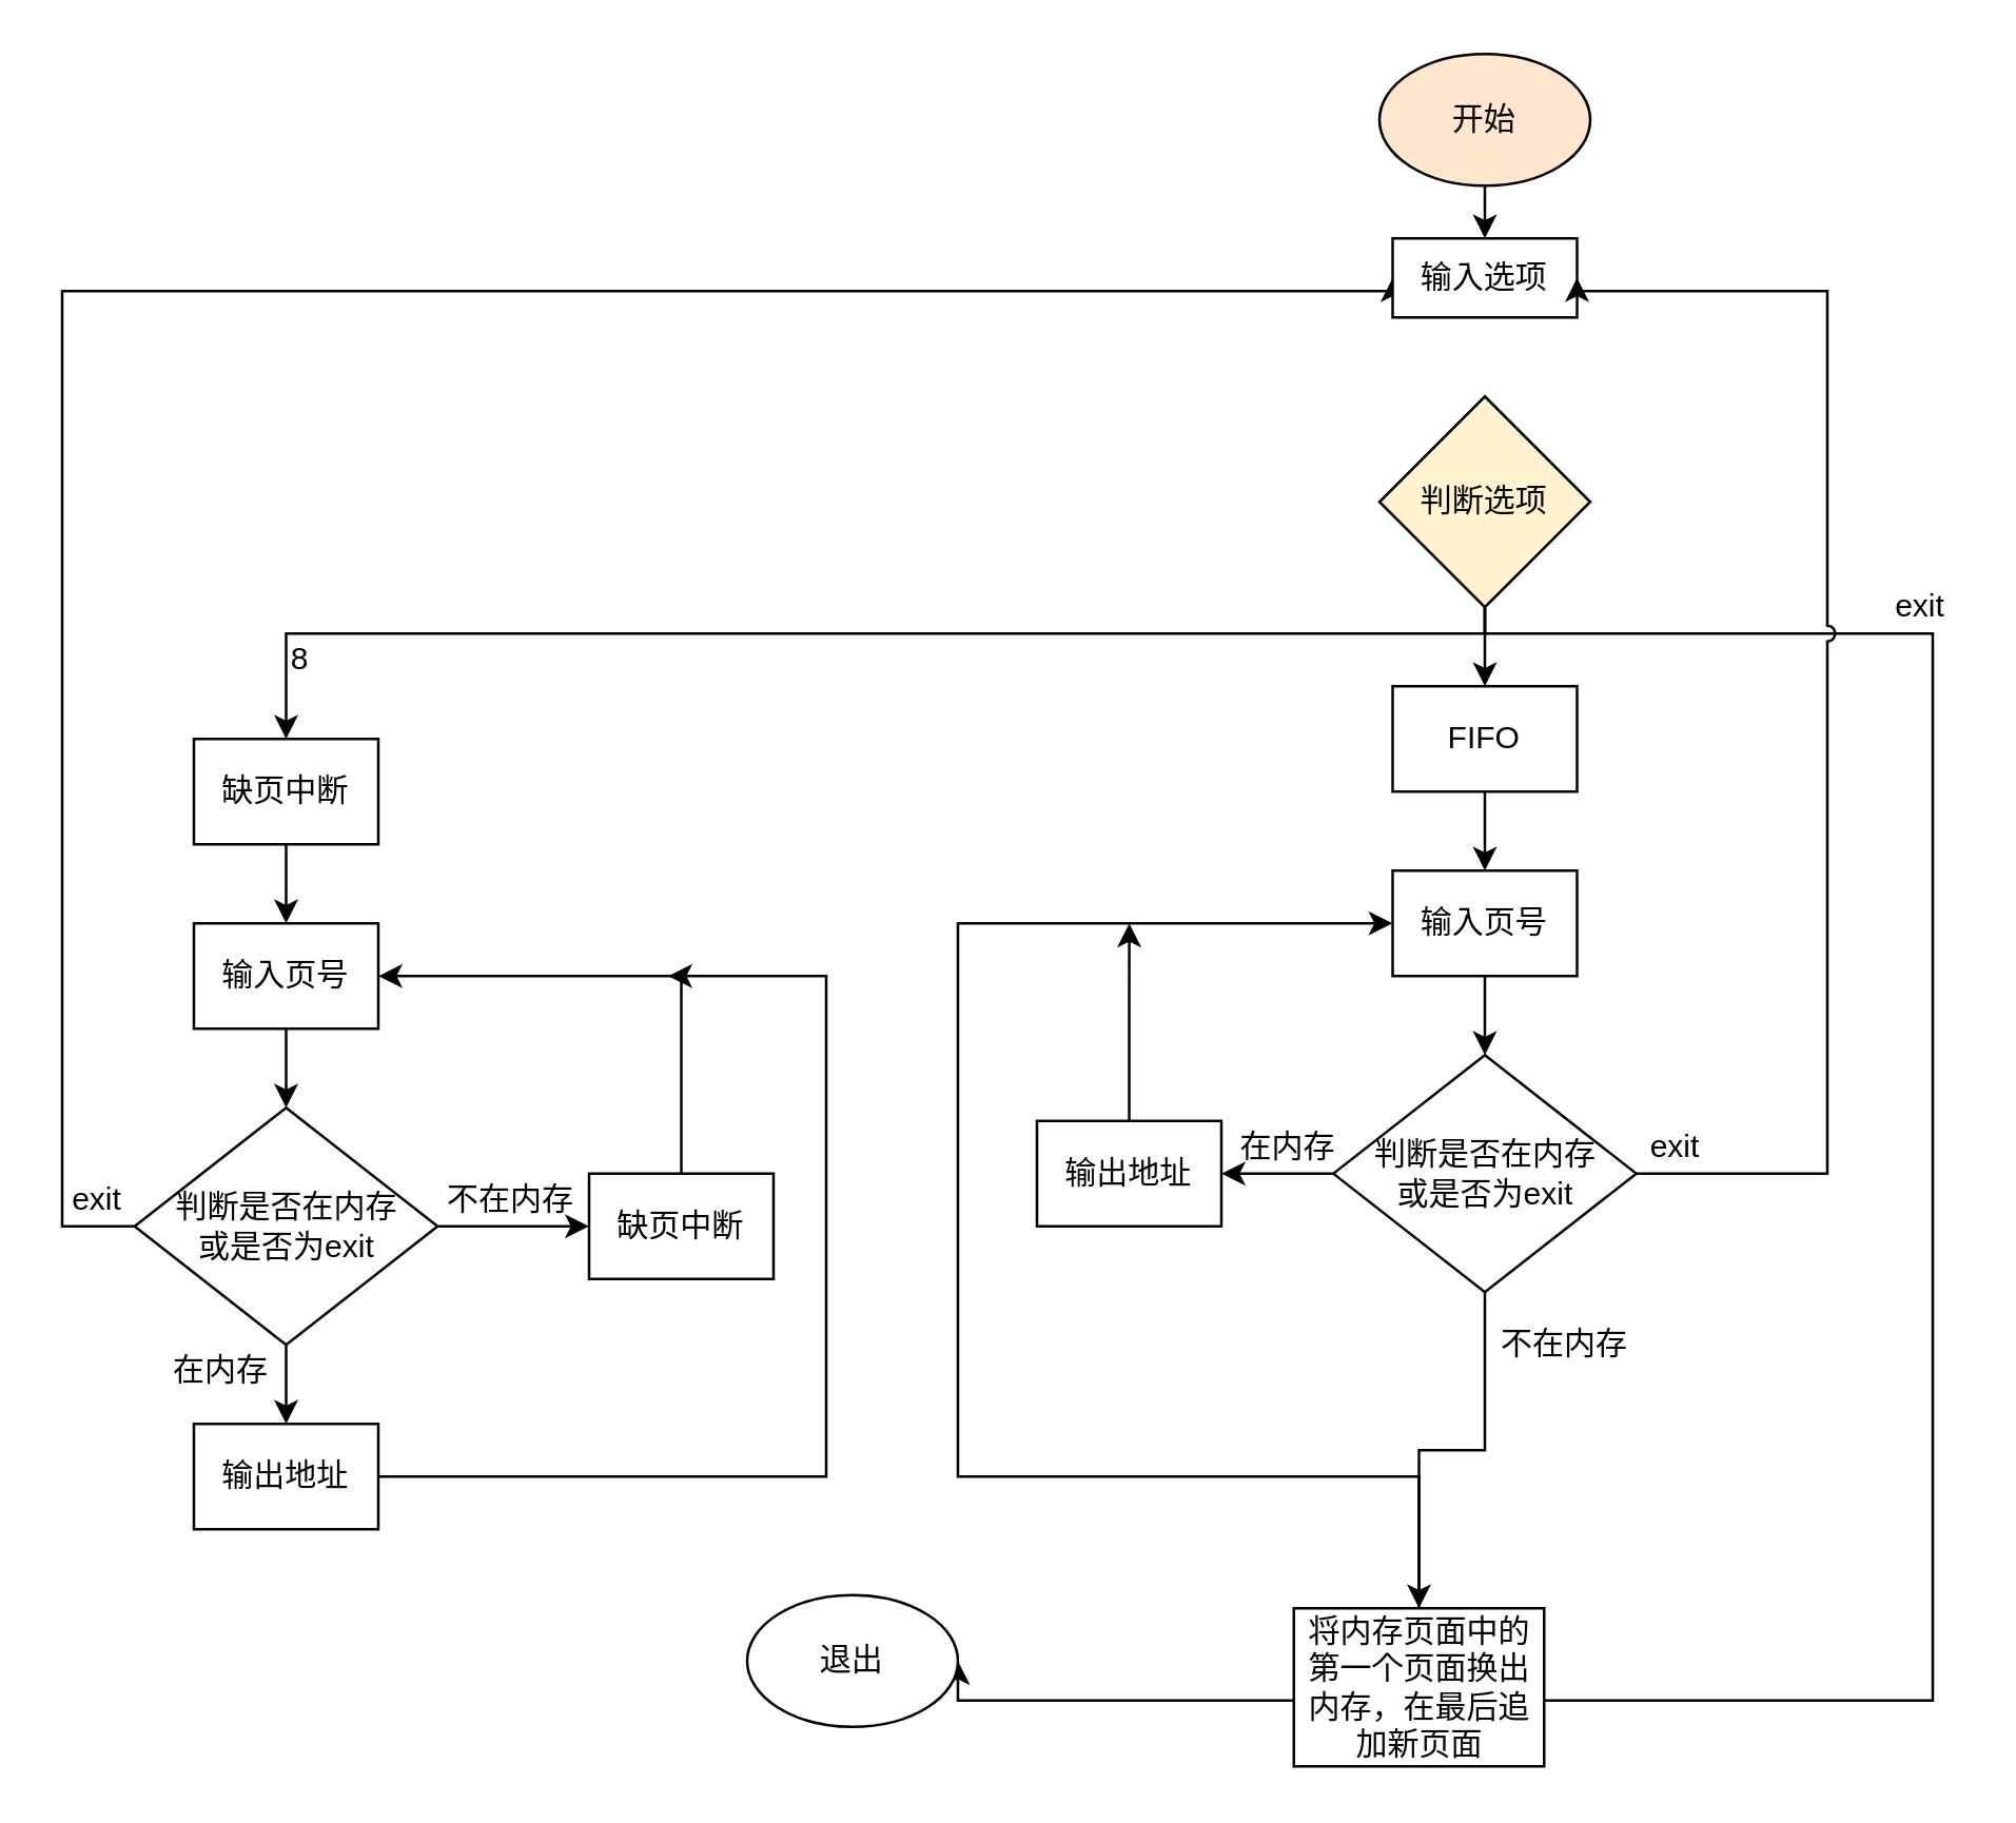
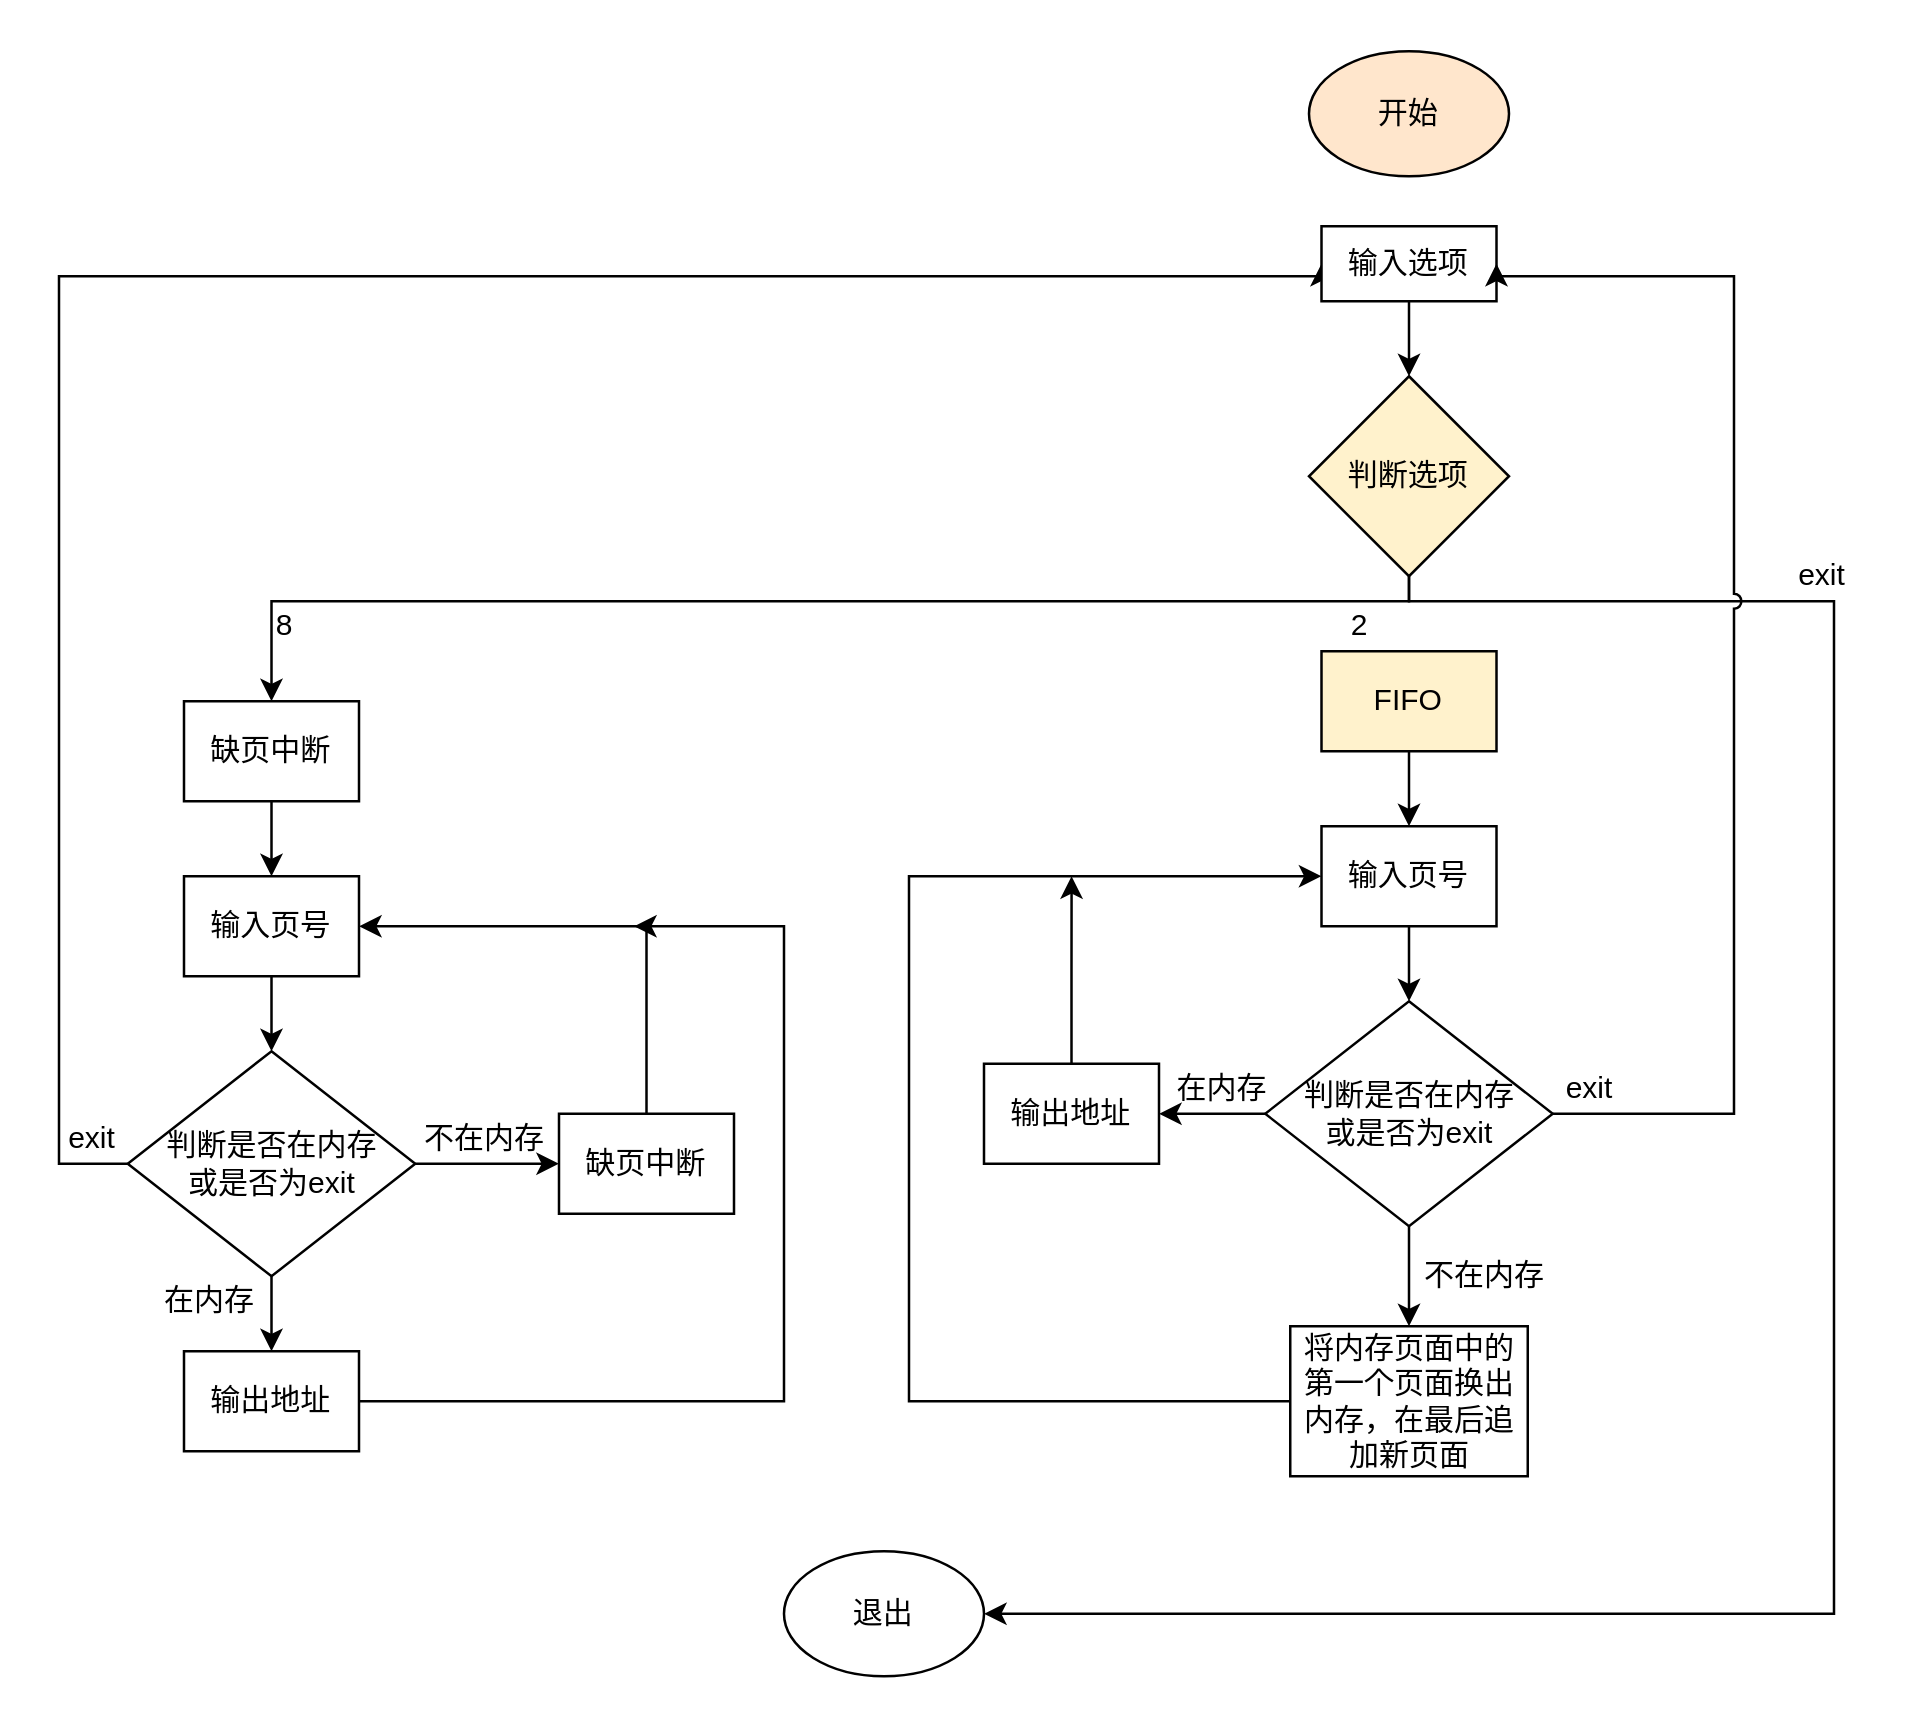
  <mxCell id="0" />
  <mxCell id="1" parent="0" />
- <mxCell id="2" style="edgeStyle=orthogonalEdgeStyle;rounded=0;orthogonalLoop=1;jettySize=auto;html=1;exitX=0.5;exitY=1;exitDx=0;exitDy=0;entryX=0.5;entryY=0;entryDx=0;entryDy=0;" edge="1" parent="1" source="3" target="26"><mxGeometry relative="1" as="geometry" /></mxCell>
  <mxCell id="3" value="开始" style="ellipse;whiteSpace=wrap;html=1;fillColor=#ffe6cc;" vertex="1" parent="1"><mxGeometry x="523" y="20" width="80" height="50" as="geometry" /></mxCell>
- <mxCell id="4" style="edgeStyle=orthogonalEdgeStyle;rounded=0;orthogonalLoop=1;jettySize=auto;html=1;exitX=0.5;exitY=1;exitDx=0;exitDy=0;entryX=0.5;entryY=0;entryDx=0;entryDy=0;" edge="1" parent="1" source="7" target="11"><mxGeometry relative="1" as="geometry" /></mxCell>
  <mxCell id="5" style="edgeStyle=orthogonalEdgeStyle;rounded=0;orthogonalLoop=1;jettySize=auto;html=1;exitX=0.5;exitY=1;exitDx=0;exitDy=0;entryX=0.5;entryY=0;entryDx=0;entryDy=0;" edge="1" parent="1" source="7" target="9"><mxGeometry relative="1" as="geometry"><Array as="points"><mxPoint x="563" y="240" /><mxPoint x="108" y="240" /></Array></mxGeometry></mxCell>
  <mxCell id="6" style="edgeStyle=orthogonalEdgeStyle;rounded=0;orthogonalLoop=1;jettySize=auto;html=1;exitX=0.5;exitY=1;exitDx=0;exitDy=0;entryX=1;entryY=0.5;entryDx=0;entryDy=0;" edge="1" parent="1" source="7" target="12"><mxGeometry relative="1" as="geometry"><Array as="points"><mxPoint x="563" y="240" /><mxPoint x="733" y="240" /><mxPoint x="733" y="645" /></Array></mxGeometry></mxCell>
  <mxCell id="7" value="判断选项" style="rhombus;whiteSpace=wrap;html=1;fillColor=#fff2cc;" vertex="1" parent="1"><mxGeometry x="523" y="150" width="80" height="80" as="geometry" /></mxCell>
  <mxCell id="8" style="edgeStyle=orthogonalEdgeStyle;rounded=0;orthogonalLoop=1;jettySize=auto;html=1;entryX=0.5;entryY=0;entryDx=0;entryDy=0;" edge="1" parent="1" source="9" target="20"><mxGeometry relative="1" as="geometry" /></mxCell>
  <mxCell id="9" value="缺页中断" style="rounded=0;whiteSpace=wrap;html=1;" vertex="1" parent="1"><mxGeometry x="73" y="280" width="70" height="40" as="geometry" /></mxCell>
  <mxCell id="10" style="edgeStyle=orthogonalEdgeStyle;rounded=0;orthogonalLoop=1;jettySize=auto;html=1;exitX=0.5;exitY=1;exitDx=0;exitDy=0;entryX=0.5;entryY=0;entryDx=0;entryDy=0;" edge="1" parent="1" source="11" target="31"><mxGeometry relative="1" as="geometry" /></mxCell>
- <mxCell id="11" value="FIFO" style="rounded=0;whiteSpace=wrap;html=1;" vertex="1" parent="1"><mxGeometry x="528" y="260" width="70" height="40" as="geometry" /></mxCell>
- <mxCell id="12" value="退出" style="ellipse;whiteSpace=wrap;html=1;" vertex="1" parent="1"><mxGeometry x="283" y="605" width="80" height="50" as="geometry" /></mxCell>
+ <mxCell id="11" value="FIFO" style="rounded=0;whiteSpace=wrap;html=1;fillColor=#fff2cc;" vertex="1" parent="1"><mxGeometry x="528" y="260" width="70" height="40" as="geometry" /></mxCell>
+ <mxCell id="12" value="退出" style="ellipse;whiteSpace=wrap;html=1;" vertex="1" parent="1"><mxGeometry x="313" y="620" width="80" height="50" as="geometry" /></mxCell>
  <mxCell id="13" style="edgeStyle=orthogonalEdgeStyle;rounded=0;orthogonalLoop=1;jettySize=auto;html=1;exitX=0.5;exitY=0;exitDx=0;exitDy=0;entryX=1;entryY=0.5;entryDx=0;entryDy=0;" edge="1" parent="1" source="14" target="20"><mxGeometry relative="1" as="geometry" /></mxCell>
  <mxCell id="14" value="缺页中断" style="rounded=0;whiteSpace=wrap;html=1;" vertex="1" parent="1"><mxGeometry x="223" y="445" width="70" height="40" as="geometry" /></mxCell>
  <mxCell id="15" style="edgeStyle=orthogonalEdgeStyle;rounded=0;orthogonalLoop=1;jettySize=auto;html=1;entryX=0.5;entryY=0;entryDx=0;entryDy=0;" edge="1" parent="1" source="18" target="22"><mxGeometry relative="1" as="geometry" /></mxCell>
  <mxCell id="16" style="edgeStyle=orthogonalEdgeStyle;rounded=0;orthogonalLoop=1;jettySize=auto;html=1;exitX=1;exitY=0.5;exitDx=0;exitDy=0;entryX=0;entryY=0.5;entryDx=0;entryDy=0;" edge="1" parent="1" source="18" target="14"><mxGeometry relative="1" as="geometry" /></mxCell>
  <mxCell id="17" style="edgeStyle=orthogonalEdgeStyle;rounded=0;orthogonalLoop=1;jettySize=auto;html=1;exitX=0;exitY=0.5;exitDx=0;exitDy=0;entryX=0;entryY=0.5;entryDx=0;entryDy=0;" edge="1" parent="1" source="18" target="26"><mxGeometry relative="1" as="geometry"><Array as="points"><mxPoint x="23" y="465" /><mxPoint x="23" y="110" /></Array></mxGeometry></mxCell>
  <mxCell id="18" value="判断是否在内存&lt;br&gt;或是否为exit" style="rhombus;whiteSpace=wrap;html=1;" vertex="1" parent="1"><mxGeometry x="50.5" y="420" width="115" height="90" as="geometry" /></mxCell>
  <mxCell id="19" style="edgeStyle=orthogonalEdgeStyle;rounded=0;orthogonalLoop=1;jettySize=auto;html=1;entryX=0.5;entryY=0;entryDx=0;entryDy=0;" edge="1" parent="1" source="20" target="18"><mxGeometry relative="1" as="geometry" /></mxCell>
  <mxCell id="20" value="输入页号" style="rounded=0;whiteSpace=wrap;html=1;" vertex="1" parent="1"><mxGeometry x="73" y="350" width="70" height="40" as="geometry" /></mxCell>
  <mxCell id="21" style="edgeStyle=orthogonalEdgeStyle;rounded=0;orthogonalLoop=1;jettySize=auto;html=1;exitX=0;exitY=0.5;exitDx=0;exitDy=0;" edge="1" parent="1" source="22"><mxGeometry relative="1" as="geometry"><mxPoint x="253" y="370" as="targetPoint" /><Array as="points"><mxPoint x="313" y="560" /><mxPoint x="313" y="370" /></Array></mxGeometry></mxCell>
  <mxCell id="22" value="输出地址" style="rounded=0;whiteSpace=wrap;html=1;" vertex="1" parent="1"><mxGeometry x="73" y="540" width="70" height="40" as="geometry" /></mxCell>
  <mxCell id="23" value="不在内存" style="text;html=1;align=center;verticalAlign=middle;resizable=0;points=[];autosize=1;" vertex="1" parent="1"><mxGeometry x="163" y="445" width="60" height="20" as="geometry" /></mxCell>
  <mxCell id="24" value="在内存" style="text;html=1;align=center;verticalAlign=middle;resizable=0;points=[];autosize=1;" vertex="1" parent="1"><mxGeometry x="58" y="510" width="50" height="20" as="geometry" /></mxCell>
+ <mxCell id="25" style="edgeStyle=orthogonalEdgeStyle;rounded=0;orthogonalLoop=1;jettySize=auto;html=1;exitX=0.5;exitY=1;exitDx=0;exitDy=0;entryX=0.5;entryY=0;entryDx=0;entryDy=0;" edge="1" parent="1" source="26" target="7"><mxGeometry relative="1" as="geometry" /></mxCell>
  <mxCell id="26" value="输入选项" style="rounded=0;whiteSpace=wrap;html=1;" vertex="1" parent="1"><mxGeometry x="528" y="90" width="70" height="30" as="geometry" /></mxCell>
  <mxCell id="27" value="8" style="text;html=1;align=center;verticalAlign=middle;resizable=0;points=[];autosize=1;" vertex="1" parent="1"><mxGeometry x="103" y="240" width="20" height="20" as="geometry" /></mxCell>
+ <mxCell id="28" value="2" style="text;html=1;align=center;verticalAlign=middle;resizable=0;points=[];autosize=1;" vertex="1" parent="1"><mxGeometry x="533" y="240" width="20" height="20" as="geometry" /></mxCell>
  <mxCell id="29" value="exit" style="text;html=1;align=center;verticalAlign=middle;resizable=0;points=[];autosize=1;" vertex="1" parent="1"><mxGeometry x="20.5" y="445" width="30" height="20" as="geometry" /></mxCell>
  <mxCell id="30" style="edgeStyle=orthogonalEdgeStyle;rounded=0;orthogonalLoop=1;jettySize=auto;html=1;entryX=0.5;entryY=0;entryDx=0;entryDy=0;" edge="1" parent="1" source="31" target="35"><mxGeometry relative="1" as="geometry" /></mxCell>
  <mxCell id="31" value="输入页号" style="rounded=0;whiteSpace=wrap;html=1;" vertex="1" parent="1"><mxGeometry x="528" y="330" width="70" height="40" as="geometry" /></mxCell>
  <mxCell id="32" style="edgeStyle=orthogonalEdgeStyle;rounded=0;orthogonalLoop=1;jettySize=auto;html=1;exitX=1;exitY=0.5;exitDx=0;exitDy=0;entryX=1;entryY=0.5;entryDx=0;entryDy=0;jumpStyle=arc;" edge="1" parent="1" source="35" target="26"><mxGeometry relative="1" as="geometry"><Array as="points"><mxPoint x="693" y="445" /><mxPoint x="693" y="110" /></Array></mxGeometry></mxCell>
  <mxCell id="33" style="edgeStyle=orthogonalEdgeStyle;rounded=0;orthogonalLoop=1;jettySize=auto;html=1;entryX=0.5;entryY=0;entryDx=0;entryDy=0;" edge="1" parent="1" source="35" target="39"><mxGeometry relative="1" as="geometry" /></mxCell>
  <mxCell id="34" style="edgeStyle=orthogonalEdgeStyle;rounded=0;orthogonalLoop=1;jettySize=auto;html=1;exitX=0;exitY=0.5;exitDx=0;exitDy=0;entryX=1;entryY=0.5;entryDx=0;entryDy=0;" edge="1" parent="1" source="35" target="37"><mxGeometry relative="1" as="geometry" /></mxCell>
  <mxCell id="35" value="判断是否在内存&lt;br&gt;或是否为exit" style="rhombus;whiteSpace=wrap;html=1;" vertex="1" parent="1"><mxGeometry x="505.5" y="400" width="115" height="90" as="geometry" /></mxCell>
  <mxCell id="36" style="edgeStyle=orthogonalEdgeStyle;rounded=0;orthogonalLoop=1;jettySize=auto;html=1;exitX=0.5;exitY=0;exitDx=0;exitDy=0;" edge="1" parent="1" source="37"><mxGeometry relative="1" as="geometry"><mxPoint x="428.034" y="350" as="targetPoint" /></mxGeometry></mxCell>
  <mxCell id="37" value="输出地址" style="rounded=0;whiteSpace=wrap;html=1;" vertex="1" parent="1"><mxGeometry x="393" y="425" width="70" height="40" as="geometry" /></mxCell>
  <mxCell id="38" style="edgeStyle=orthogonalEdgeStyle;rounded=0;orthogonalLoop=1;jettySize=auto;html=1;entryX=0;entryY=0.5;entryDx=0;entryDy=0;" edge="1" parent="1" source="39" target="31"><mxGeometry relative="1" as="geometry"><Array as="points"><mxPoint x="363" y="560" /><mxPoint x="363" y="350" /></Array></mxGeometry></mxCell>
- <mxCell id="39" value="将内存页面中的第一个页面换出内存，在最后追加新页面" style="rounded=0;whiteSpace=wrap;html=1;" vertex="1" parent="1"><mxGeometry x="490.5" y="610" width="95" height="60" as="geometry" /></mxCell>
+ <mxCell id="39" value="将内存页面中的第一个页面换出内存，在最后追加新页面" style="rounded=0;whiteSpace=wrap;html=1;" vertex="1" parent="1"><mxGeometry x="515.5" y="530" width="95" height="60" as="geometry" /></mxCell>
  <mxCell id="40" value="在内存" style="text;html=1;align=center;verticalAlign=middle;resizable=0;points=[];autosize=1;" vertex="1" parent="1"><mxGeometry x="463" y="425" width="50" height="20" as="geometry" /></mxCell>
  <mxCell id="41" value="不在内存" style="text;html=1;align=center;verticalAlign=middle;resizable=0;points=[];autosize=1;" vertex="1" parent="1"><mxGeometry x="563" y="500" width="60" height="20" as="geometry" /></mxCell>
  <mxCell id="42" value="exit" style="text;html=1;align=center;verticalAlign=middle;resizable=0;points=[];autosize=1;" vertex="1" parent="1"><mxGeometry x="620" y="425" width="30" height="20" as="geometry" /></mxCell>
  <mxCell id="43" value="exit" style="text;html=1;align=center;verticalAlign=middle;resizable=0;points=[];autosize=1;" vertex="1" parent="1"><mxGeometry x="713" y="220" width="30" height="20" as="geometry" /></mxCell>
